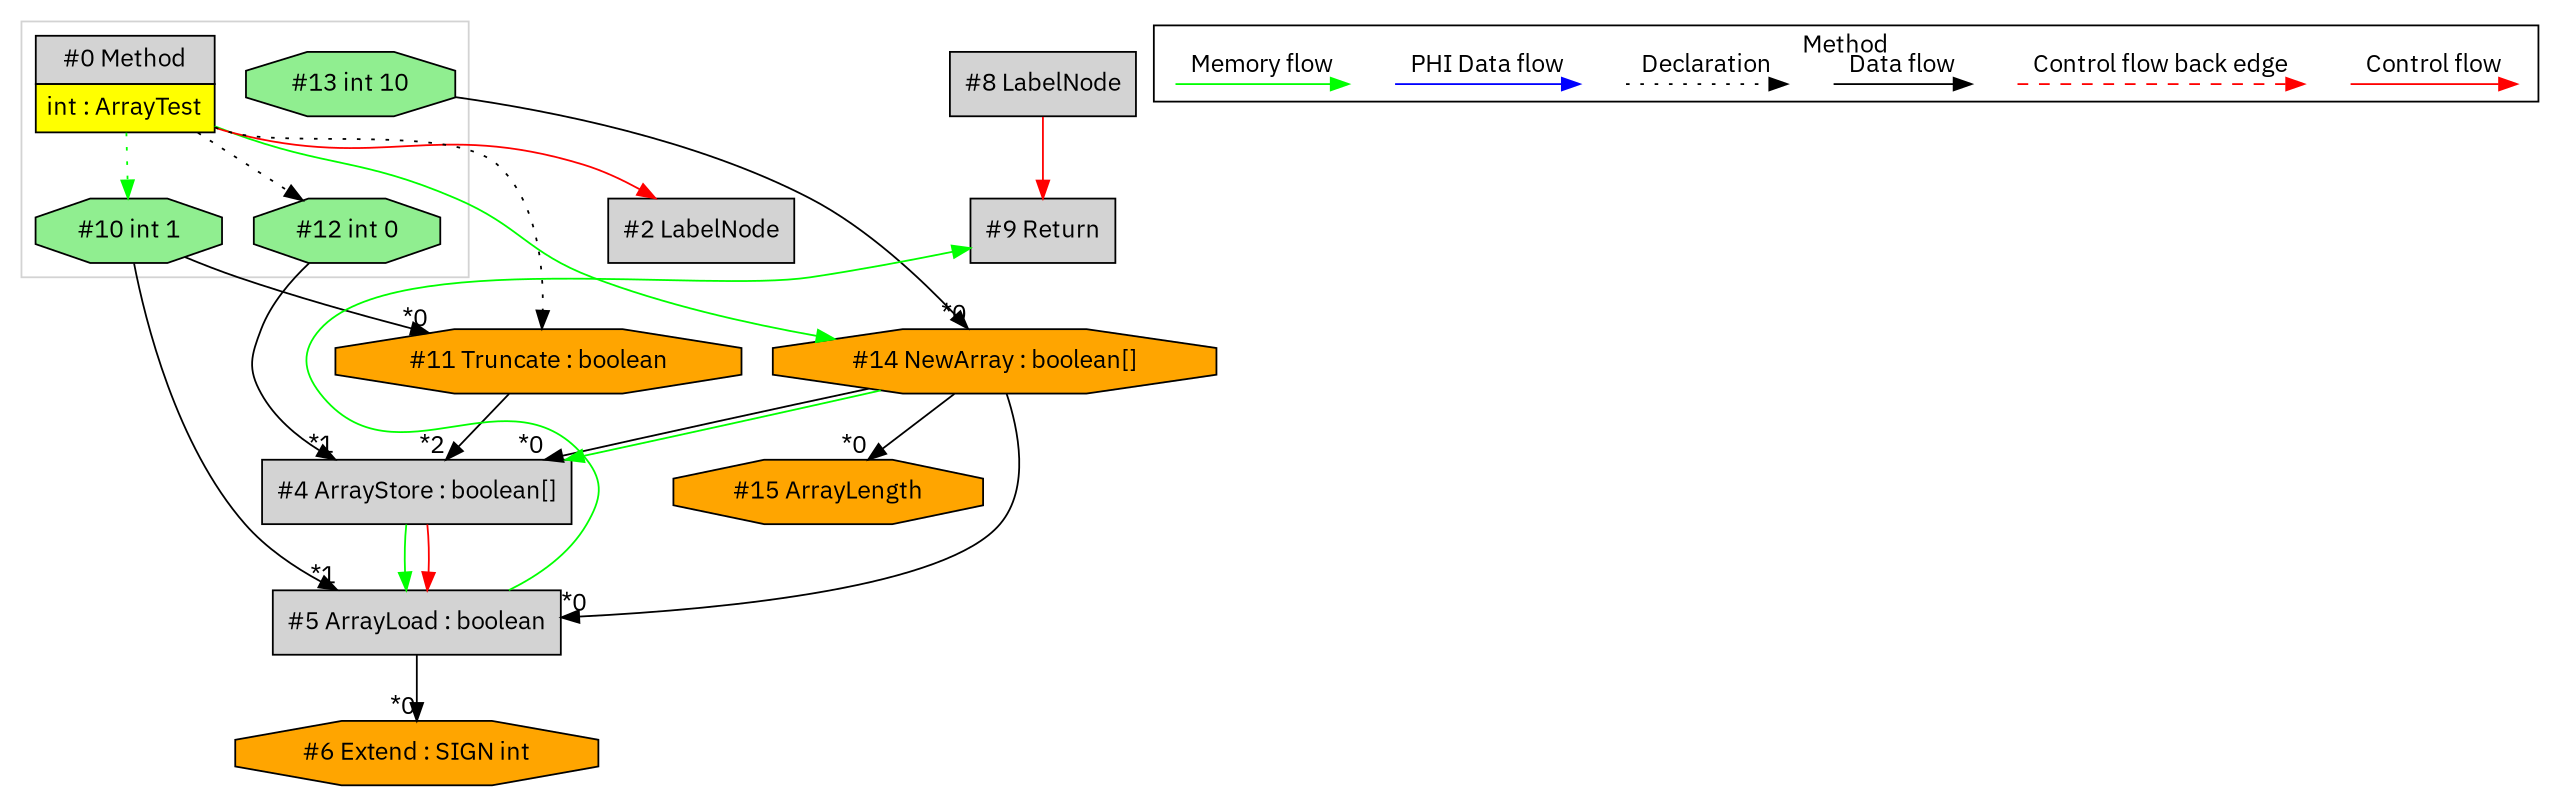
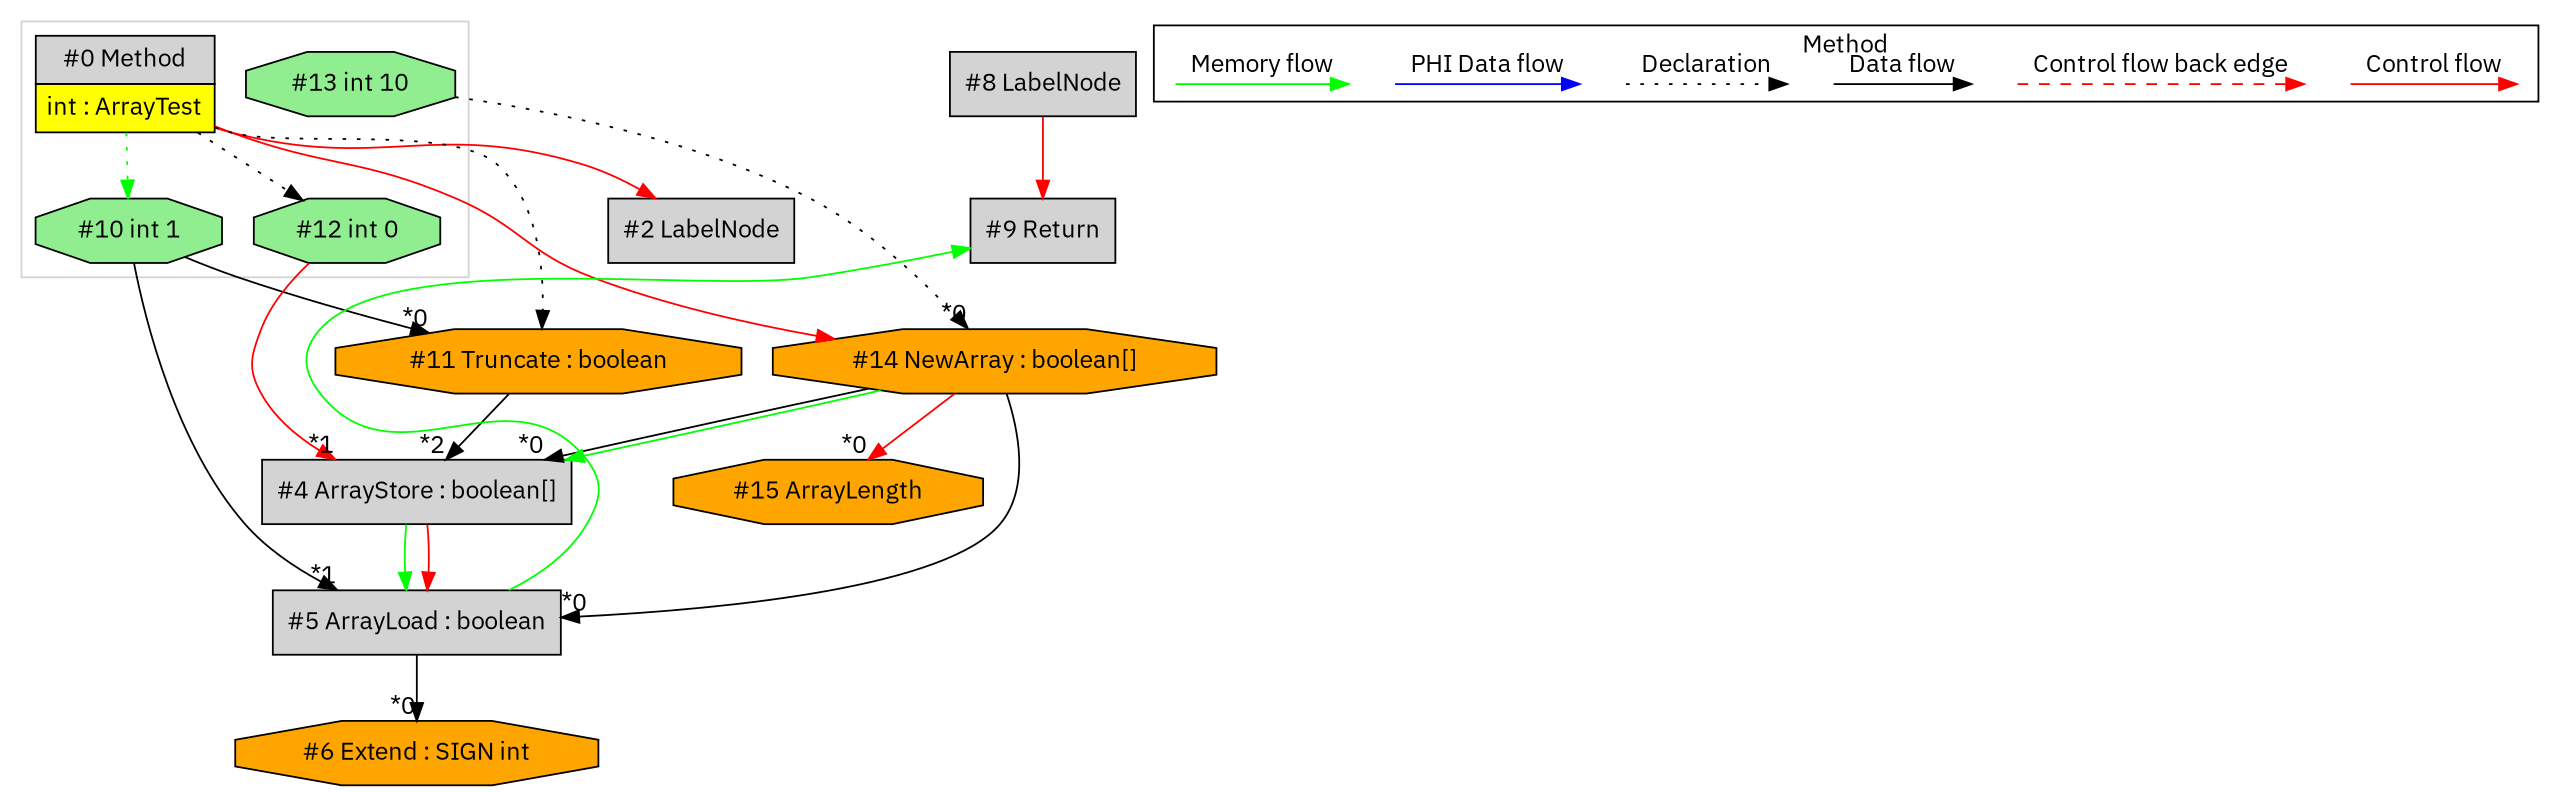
  digraph {
    fontname="IBM Plex Sans"
    ordering=in
    node [fontname="IBM Plex Sans" shape=point style=filled]
    edge [fontname="IBM Plex Sans" labeldistance=2]
    n1 [fillcolor=lightgrey label=<<table border="0" cellborder="1" cellspacing="0" cellpadding="5"><tr><td colspan="1">#0 Method</td></tr><tr><td port="prj1" bgcolor="yellow">int : ArrayTest</td></tr></table>> margin=0 shape=none]
    n2 [fillcolor=lightgreen label="#13 int 10" shape=octagon]
    n3 [fillcolor=lightgreen label="#10 int 1" shape=octagon]
    n4 [fillcolor=lightgreen label="#12 int 0" shape=octagon]
    c0 [style=invis]
    c1 [style=invis]
    c2 [style=invis]
    c3 [style=invis]
    d0 [style=invis]
    d1 [style=invis]
    d2 [style=invis]
    d3 [style=invis]
    d4 [style=invis]
    d5 [style=invis]
    d6 [style=invis]
    d7 [style=invis]
    n17 [fillcolor=orange label="#14 NewArray : boolean[]" shape=octagon]
    n18 [fillcolor=lightgrey label="#2 LabelNode" shape=box]
    n19 [fillcolor=orange label="#11 Truncate : boolean" shape=octagon]
    n20 [fillcolor=lightgrey label="#5 ArrayLoad : boolean" shape=box]
    n21 [fillcolor=lightgrey label="#4 ArrayStore : boolean[]" shape=box]
    n22 [fillcolor=orange label="#15 ArrayLength" shape=octagon]
    n23 [fillcolor=orange label="#6 Extend : SIGN int" shape=octagon]
    n24 [fillcolor=lightgrey label="#9 Return" shape=box]
    n25 [fillcolor=lightgrey label="#8 LabelNode" shape=box]
    subgraph cluster_1 {
      color=lightgray
      n1
      n2
      n3
      n4
    }
    subgraph cluster_2 {
      label=Method
      subgraph sub_3 {
        label=Legend
        rank=same
        c0
        c1
        c2
        c3
        d0
        d1
        d2
        d3
        d4
        d5
        d6
        d7
      }
    }
    n1 -> n3 [color=green style=dotted labeldistance=""]
    n1 -> n4 [style=dotted labeldistance=""]
-   n1 -> n17 [color=green constraint=false]
+   n1 -> n17 [color=red constraint=false]
    n1 -> n18 [color=red fontcolor=red]
    n1 -> n19 [style=dotted labeldistance=""]
-   n2 -> n17 [headlabel="*0"]
+   n2 -> n17 [headlabel="*0" style=dotted]
    n3 -> n19 [headlabel="*0"]
    n3 -> n20 [headlabel="*1"]
-   n4 -> n21 [headlabel="*1"]
+   n4 -> n21 [headlabel="*1" color=red]
    c0 -> c1 [color=red label="Control flow" style=solid labeldistance=""]
    c2 -> c3 [color=red label="Control flow back edge" style=dashed labeldistance=""]
    d0 -> d1 [label="Data flow" labeldistance=""]
    d2 -> d3 [label=Declaration style=dotted labeldistance=""]
    d4 -> d5 [color=blue label="PHI Data flow" labeldistance=""]
    d6 -> d7 [color=green label="Memory flow" labeldistance=""]
    n17 -> n20 [headlabel="*0"]
    n17 -> n21 [headlabel="*0"]
    n17 -> n21 [color=green constraint=false]
-   n17 -> n22 [headlabel="*0"]
+   n17 -> n22 [headlabel="*0" color=red]
    n19 -> n21 [headlabel="*2"]
    n20 -> n23 [headlabel="*0"]
    n20 -> n24 [color=green constraint=false]
    n21 -> n20 [color=green constraint=false]
    n21 -> n20 [color=red fontcolor=red]
    n25 -> n24 [color=red fontcolor=red]
  }
